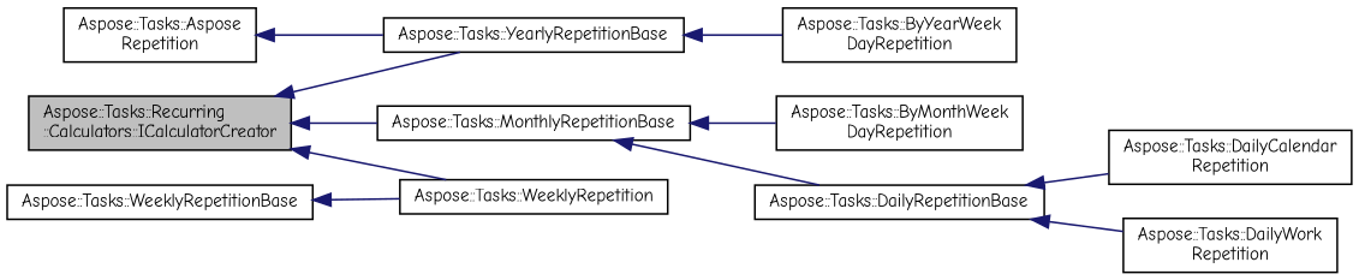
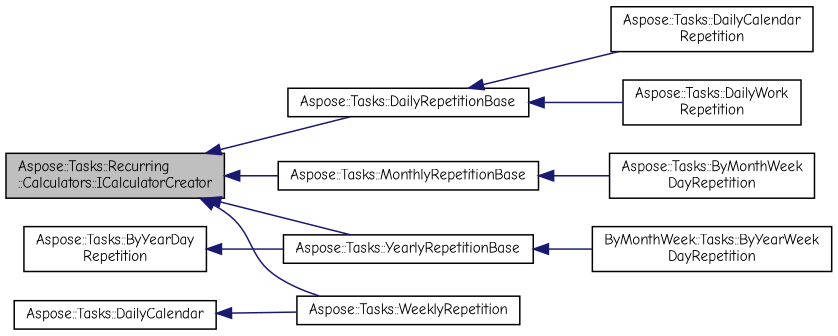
  digraph {
    fontname="Comic Neue"
    rankdir=LR
    node [color=black fillcolor=white fontname="Comic Neue" fontsize=10 shape=record style=filled]
    edge [color=midnightblue dir=back fontname="Comic Neue" fontsize=10 labelfontname=Helvetica labelfontsize=10 style=solid]
    n1 [fillcolor=grey75 fontcolor=black height=0.2 label="Aspose::Tasks::Recurring\l::Calculators::ICalculatorCreator" width=0.4]
    n2 [height=0.2 label="Aspose::Tasks::DailyRepetitionBase" width=0.4]
    n3 [height=0.2 label="Aspose::Tasks::MonthlyRepetitionBase" width=0.4]
    n4 [height=0.2 label="Aspose::Tasks::YearlyRepetitionBase" width=0.4]
    n5 [height=0.2 label="Aspose::Tasks::WeeklyRepetition" width=0.4]
    n6 [height=0.2 label="Aspose::Tasks::DailyCalendar\lRepetition" width=0.4]
    n7 [height=0.2 label="Aspose::Tasks::DailyWork\lRepetition" width=0.4]
    n8 [height=0.2 label="Aspose::Tasks::ByMonthWeek\lDayRepetition" width=0.4]
-   n9 [height=0.2 label="Aspose::Tasks::WeeklyRepetitionBase" width=0.4]
-   n10 [height=0.2 label="Aspose::Tasks::ByYearWeek\lDayRepetition" width=0.4]
-   n11 [height=0.2 label="Aspose::Tasks::Aspose\lRepetition" width=0.4]
-   n3 -> n2
+   n9 [height=0.2 label="Aspose::Tasks::DailyCalendar" width=0.4]
+   n10 [height=0.2 label="ByMonthWeek::Tasks::ByYearWeek\lDayRepetition" width=0.4]
+   n11 [height=0.2 label="Aspose::Tasks::ByYearDay\lRepetition" width=0.4]
+   n1 -> n2
    n1 -> n3
    n1 -> n4
    n1 -> n5
    n2 -> n6
    n2 -> n7
    n3 -> n8
    n4 -> n10
    n9 -> n5
    n11 -> n4
  }
